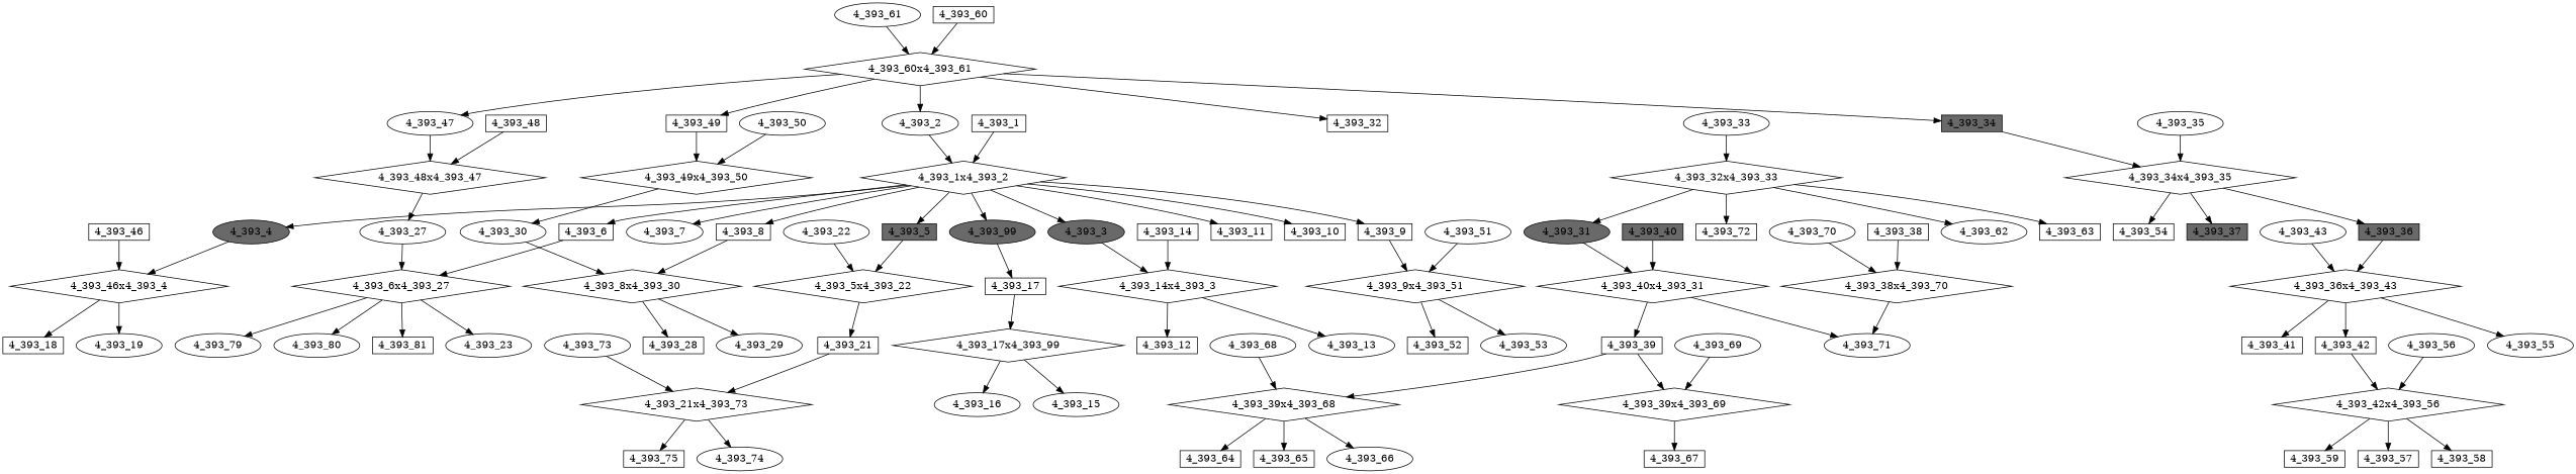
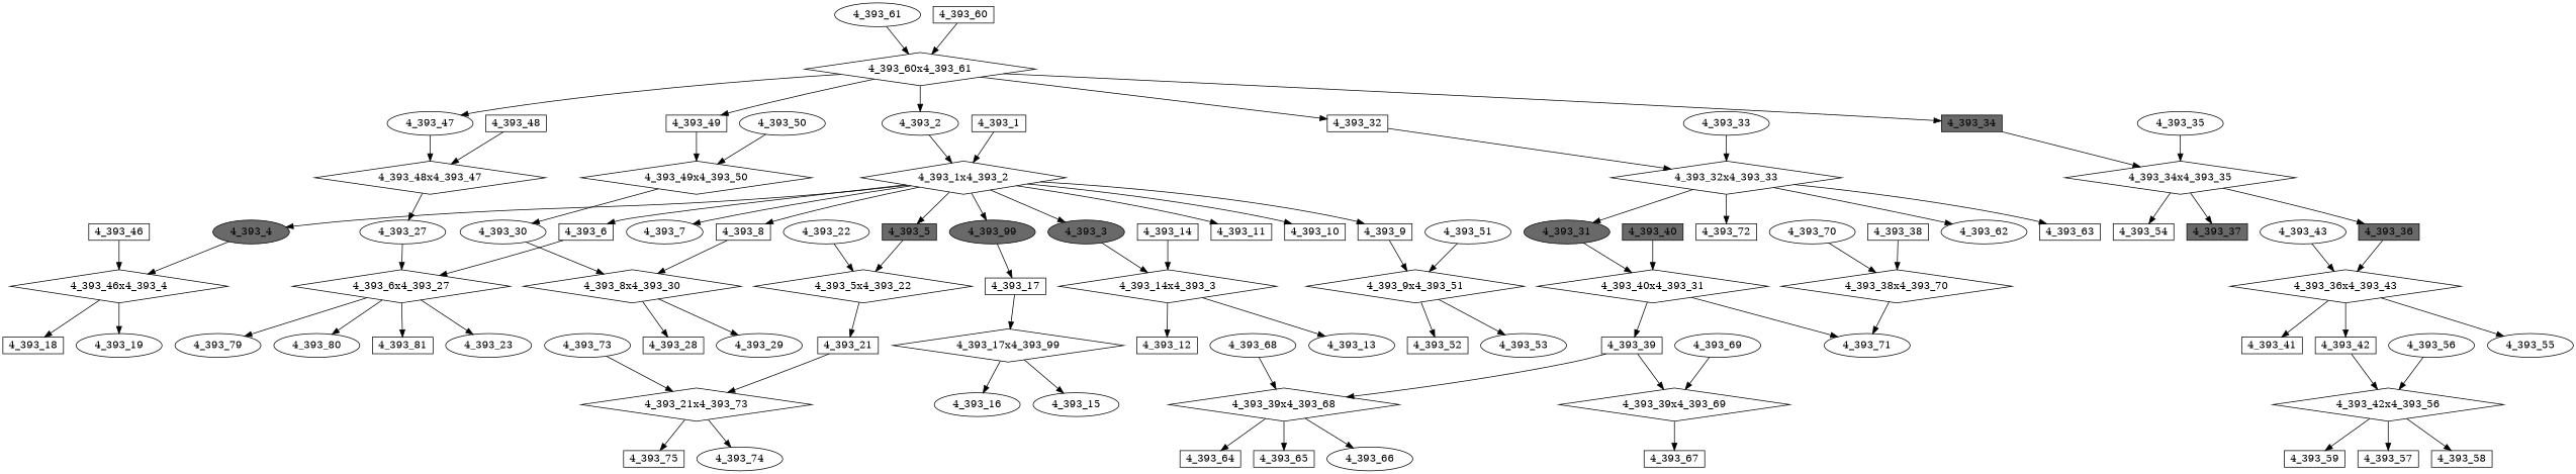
  digraph {
    node [fillcolor=white fontcolor=black regular=0 shape=box style=filled]
    "4_393_46" [height=0.3 width=0.5]
    "4_393_46x4_393_4" [height=.1 shape=diamond width=.1 fillcolor="" fontcolor="" regular="" style=""]
    "4_393_18" [height=0.3 width=0.5]
    "4_393_19" [height=0.3 shape=ellipse width=0.5]
    "4_393_47" [height=0.3 shape=ellipse width=0.5]
    "4_393_48x4_393_47" [height=.1 shape=diamond width=.1 fillcolor="" fontcolor="" regular="" style=""]
    "4_393_27" [height=0.3 shape=ellipse width=0.5]
    "4_393_60x4_393_61" [height=.1 shape=diamond width=.1 fillcolor="" fontcolor="" regular="" style=""]
    "4_393_49" [height=0.3 width=0.5]
    "4_393_2" [height=0.3 shape=ellipse width=0.5]
    "4_393_32" [height=0.3 width=0.5]
    "4_393_34" [fillcolor=dimgrey height=0.3 width=0.5]
    "4_393_49x4_393_50" [height=.1 shape=diamond width=.1 fillcolor="" fontcolor="" regular="" style=""]
    "4_393_1x4_393_2" [height=.1 shape=diamond width=.1 fillcolor="" fontcolor="" regular="" style=""]
    "4_393_32x4_393_33" [height=.1 shape=diamond width=.1 fillcolor="" fontcolor="" regular="" style=""]
    "4_393_34x4_393_35" [height=.1 shape=diamond width=.1 fillcolor="" fontcolor="" regular="" style=""]
    "4_393_6x4_393_27" [height=.1 shape=diamond width=.1 fillcolor="" fontcolor="" regular="" style=""]
    "4_393_48" [height=0.3 width=0.5]
    "4_393_30" [height=0.3 shape=ellipse width=0.5]
    "4_393_8x4_393_30" [height=.1 shape=diamond width=.1 fillcolor="" fontcolor="" regular="" style=""]
    "4_393_5" [fillcolor=dimgrey height=0.3 width=0.5]
    "4_393_5x4_393_22" [height=.1 shape=diamond width=.1 fillcolor="" fontcolor="" regular="" style=""]
    "4_393_21" [height=0.3 width=0.5]
    "4_393_6" [height=0.3 width=0.5]
    "4_393_3" [fillcolor=dimgrey height=0.3 shape=ellipse width=0.5]
    "4_393_11" [height=0.3 width=0.5]
    "4_393_10" [height=0.3 width=0.5]
    "4_393_4" [fillcolor=dimgrey height=0.3 shape=ellipse width=0.5]
    "4_393_99" [fillcolor=dimgrey height=0.3 shape=ellipse width=0.5]
    "4_393_8" [height=0.3 width=0.5]
    "4_393_7" [height=0.3 shape=ellipse width=0.5]
    "4_393_9" [height=0.3 width=0.5]
    "4_393_14x4_393_3" [height=.1 shape=diamond width=.1 fillcolor="" fontcolor="" regular="" style=""]
    "4_393_17" [height=0.3 width=0.5]
    "4_393_9x4_393_51" [height=.1 shape=diamond width=.1 fillcolor="" fontcolor="" regular="" style=""]
    "4_393_21x4_393_73" [height=.1 shape=diamond width=.1 fillcolor="" fontcolor="" regular="" style=""]
    "4_393_50" [height=0.3 shape=ellipse width=0.5]
    "4_393_51" [height=0.3 shape=ellipse width=0.5]
    "4_393_52" [height=0.3 width=0.5]
    "4_393_53" [height=0.3 shape=ellipse width=0.5]
    "4_393_54" [height=0.3 width=0.5]
    "4_393_37" [fillcolor=dimgrey height=0.3 width=0.5]
    "4_393_36" [fillcolor=dimgrey height=0.3 width=0.5]
    "4_393_36x4_393_43" [height=.1 shape=diamond width=.1 fillcolor="" fontcolor="" regular="" style=""]
    "4_393_59" [height=0.3 width=0.5]
    "4_393_42x4_393_56" [height=.1 shape=diamond width=.1 fillcolor="" fontcolor="" regular="" style=""]
    "4_393_57" [height=0.3 width=0.5]
    "4_393_58" [height=0.3 width=0.5]
    "4_393_56" [height=0.3 shape=ellipse width=0.5]
    "4_393_23" [height=0.3 shape=ellipse width=0.5]
    "4_393_79" [height=0.3 shape=ellipse width=0.5]
    "4_393_80" [height=0.3 shape=ellipse width=0.5]
    "4_393_81" [height=0.3 width=0.5]
    "4_393_13" [height=0.3 shape=ellipse width=0.5]
    "4_393_12" [height=0.3 width=0.5]
    "4_393_55" [height=0.3 shape=ellipse width=0.5]
    "4_393_41" [height=0.3 width=0.5]
    "4_393_42" [height=0.3 width=0.5]
    "4_393_14" [height=0.3 width=0.5]
    "4_393_1" [height=0.3 width=0.5]
    "4_393_15" [height=0.3 shape=ellipse width=0.5]
    "4_393_17x4_393_99" [height=.1 shape=diamond width=.1 fillcolor="" fontcolor="" regular="" style=""]
    "4_393_16" [height=0.3 shape=ellipse width=0.5]
    "4_393_75" [height=0.3 width=0.5]
    "4_393_74" [height=0.3 shape=ellipse width=0.5]
    "4_393_22" [height=0.3 shape=ellipse width=0.5]
    "4_393_43" [height=0.3 shape=ellipse width=0.5]
    "4_393_29" [height=0.3 shape=ellipse width=0.5]
    "4_393_28" [height=0.3 width=0.5]
    "4_393_62" [height=0.3 shape=ellipse width=0.5]
    "4_393_63" [height=0.3 width=0.5]
    "4_393_72" [height=0.3 width=0.5]
    "4_393_31" [fillcolor=dimgrey height=0.3 shape=ellipse width=0.5]
    "4_393_40x4_393_31" [height=.1 shape=diamond width=.1 fillcolor="" fontcolor="" regular="" style=""]
    "4_393_33" [height=0.3 shape=ellipse width=0.5]
    "4_393_35" [height=0.3 shape=ellipse width=0.5]
    "4_393_38" [height=0.3 width=0.5]
    "4_393_38x4_393_70" [height=.1 shape=diamond width=.1 fillcolor="" fontcolor="" regular="" style=""]
    "4_393_71" [height=0.3 shape=ellipse width=0.5]
    "4_393_39" [height=0.3 width=0.5]
    "4_393_39x4_393_68" [height=.1 shape=diamond width=.1 fillcolor="" fontcolor="" regular="" style=""]
    "4_393_39x4_393_69" [height=.1 shape=diamond width=.1 fillcolor="" fontcolor="" regular="" style=""]
    "4_393_40" [fillcolor=dimgrey height=0.3 width=0.5]
    "4_393_61" [height=0.3 shape=ellipse width=0.5]
    "4_393_60" [height=0.3 width=0.5]
    "4_393_64" [height=0.3 width=0.5]
    "4_393_65" [height=0.3 width=0.5]
    "4_393_66" [height=0.3 shape=ellipse width=0.5]
    "4_393_73" [height=0.3 shape=ellipse width=0.5]
    "4_393_70" [height=0.3 shape=ellipse width=0.5]
    "4_393_69" [height=0.3 shape=ellipse width=0.5]
    "4_393_67" [height=0.3 width=0.5]
    "4_393_68" [height=0.3 shape=ellipse width=0.5]
    "4_393_46" -> "4_393_46x4_393_4"
    "4_393_46x4_393_4" -> "4_393_18"
    "4_393_46x4_393_4" -> "4_393_19"
    "4_393_47" -> "4_393_48x4_393_47"
    "4_393_48x4_393_47" -> "4_393_27"
    "4_393_27" -> "4_393_6x4_393_27"
    "4_393_60x4_393_61" -> "4_393_47"
    "4_393_60x4_393_61" -> "4_393_49"
    "4_393_60x4_393_61" -> "4_393_2"
    "4_393_60x4_393_61" -> "4_393_32"
    "4_393_60x4_393_61" -> "4_393_34"
    "4_393_49" -> "4_393_49x4_393_50"
    "4_393_2" -> "4_393_1x4_393_2"
+   "4_393_32" -> "4_393_32x4_393_33"
    "4_393_34" -> "4_393_34x4_393_35"
    "4_393_49x4_393_50" -> "4_393_30"
    "4_393_1x4_393_2" -> "4_393_5"
    "4_393_1x4_393_2" -> "4_393_6"
    "4_393_1x4_393_2" -> "4_393_3"
    "4_393_1x4_393_2" -> "4_393_11"
    "4_393_1x4_393_2" -> "4_393_10"
    "4_393_1x4_393_2" -> "4_393_4"
    "4_393_1x4_393_2" -> "4_393_99"
    "4_393_1x4_393_2" -> "4_393_8"
    "4_393_1x4_393_2" -> "4_393_7"
    "4_393_1x4_393_2" -> "4_393_9"
    "4_393_32x4_393_33" -> "4_393_62"
    "4_393_32x4_393_33" -> "4_393_63"
    "4_393_32x4_393_33" -> "4_393_72"
    "4_393_32x4_393_33" -> "4_393_31"
    "4_393_34x4_393_35" -> "4_393_54"
    "4_393_34x4_393_35" -> "4_393_37"
    "4_393_34x4_393_35" -> "4_393_36"
    "4_393_6x4_393_27" -> "4_393_23"
    "4_393_6x4_393_27" -> "4_393_79"
    "4_393_6x4_393_27" -> "4_393_80"
    "4_393_6x4_393_27" -> "4_393_81"
    "4_393_48" -> "4_393_48x4_393_47"
    "4_393_30" -> "4_393_8x4_393_30"
    "4_393_8x4_393_30" -> "4_393_29"
    "4_393_8x4_393_30" -> "4_393_28"
    "4_393_5" -> "4_393_5x4_393_22"
    "4_393_5x4_393_22" -> "4_393_21"
    "4_393_21" -> "4_393_21x4_393_73"
    "4_393_6" -> "4_393_6x4_393_27"
    "4_393_3" -> "4_393_14x4_393_3"
    "4_393_4" -> "4_393_46x4_393_4"
    "4_393_99" -> "4_393_17"
    "4_393_8" -> "4_393_8x4_393_30"
    "4_393_9" -> "4_393_9x4_393_51"
    "4_393_14x4_393_3" -> "4_393_13"
    "4_393_14x4_393_3" -> "4_393_12"
    "4_393_17" -> "4_393_17x4_393_99"
    "4_393_9x4_393_51" -> "4_393_52"
    "4_393_9x4_393_51" -> "4_393_53"
    "4_393_21x4_393_73" -> "4_393_75"
    "4_393_21x4_393_73" -> "4_393_74"
    "4_393_50" -> "4_393_49x4_393_50"
    "4_393_51" -> "4_393_9x4_393_51"
    "4_393_36" -> "4_393_36x4_393_43"
    "4_393_36x4_393_43" -> "4_393_55"
    "4_393_36x4_393_43" -> "4_393_41"
    "4_393_36x4_393_43" -> "4_393_42"
    "4_393_42x4_393_56" -> "4_393_59"
    "4_393_42x4_393_56" -> "4_393_57"
    "4_393_42x4_393_56" -> "4_393_58"
    "4_393_56" -> "4_393_42x4_393_56"
    "4_393_42" -> "4_393_42x4_393_56"
    "4_393_14" -> "4_393_14x4_393_3"
    "4_393_1" -> "4_393_1x4_393_2"
    "4_393_17x4_393_99" -> "4_393_15"
    "4_393_17x4_393_99" -> "4_393_16"
    "4_393_22" -> "4_393_5x4_393_22"
    "4_393_43" -> "4_393_36x4_393_43"
    "4_393_31" -> "4_393_40x4_393_31"
    "4_393_40x4_393_31" -> "4_393_71"
    "4_393_40x4_393_31" -> "4_393_39"
    "4_393_33" -> "4_393_32x4_393_33"
    "4_393_35" -> "4_393_34x4_393_35"
    "4_393_38" -> "4_393_38x4_393_70"
    "4_393_38x4_393_70" -> "4_393_71"
    "4_393_39" -> "4_393_39x4_393_68"
    "4_393_39" -> "4_393_39x4_393_69"
    "4_393_39x4_393_68" -> "4_393_64"
    "4_393_39x4_393_68" -> "4_393_65"
    "4_393_39x4_393_68" -> "4_393_66"
    "4_393_39x4_393_69" -> "4_393_67"
    "4_393_40" -> "4_393_40x4_393_31"
    "4_393_61" -> "4_393_60x4_393_61"
    "4_393_60" -> "4_393_60x4_393_61"
    "4_393_73" -> "4_393_21x4_393_73"
    "4_393_70" -> "4_393_38x4_393_70"
    "4_393_69" -> "4_393_39x4_393_69"
    "4_393_68" -> "4_393_39x4_393_68"
  }
